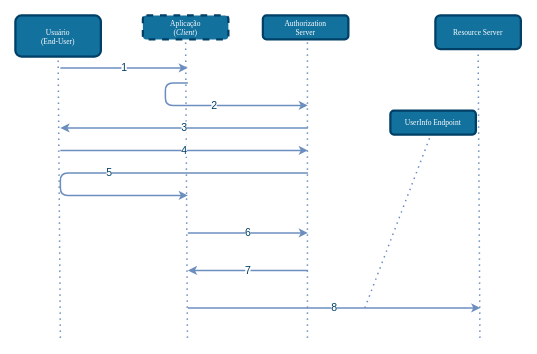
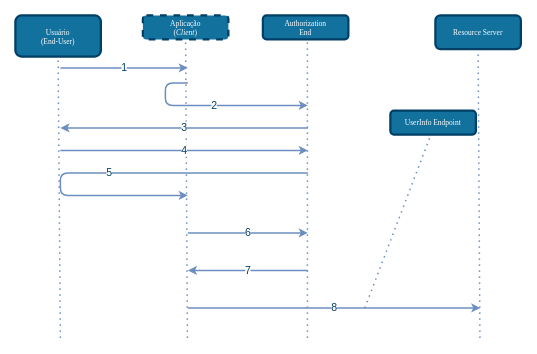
  <mxCell id="0" />
  <mxCell id="1" parent="0" />
  <mxCell id="2" value="" style="endArrow=none;dashed=1;html=1;dashPattern=1 3;strokeWidth=2;entryX=0.5;entryY=1;entryDx=0;entryDy=0;fillColor=#dae8fc;strokeColor=#6c8ebf;" parent="1" target="15" edge="1"><mxGeometry width="50" height="50" relative="1" as="geometry"><mxPoint x="80" y="450" as="sourcePoint" /><mxPoint x="80" y="60" as="targetPoint" /></mxGeometry></mxCell>
  <mxCell id="3" value="" style="endArrow=none;dashed=1;html=1;dashPattern=1 3;strokeWidth=2;entryX=0.5;entryY=1;entryDx=0;entryDy=0;fillColor=#dae8fc;strokeColor=#6c8ebf;" parent="1" edge="1" target="16"><mxGeometry width="50" height="50" relative="1" as="geometry"><mxPoint x="249.41" y="450" as="sourcePoint" /><mxPoint x="249.41" y="60" as="targetPoint" /></mxGeometry></mxCell>
  <mxCell id="4" value="" style="endArrow=none;dashed=1;html=1;dashPattern=1 3;strokeWidth=2;entryX=0.521;entryY=0.906;entryDx=0;entryDy=0;fillColor=#dae8fc;strokeColor=#6c8ebf;entryPerimeter=0;" parent="1" edge="1" target="17"><mxGeometry width="50" height="50" relative="1" as="geometry"><mxPoint x="409.41" y="450" as="sourcePoint" /><mxPoint x="409.41" y="60" as="targetPoint" /></mxGeometry></mxCell>
  <mxCell id="5" value="&lt;font style=&quot;font-size: 14px&quot;&gt;1&lt;br&gt;&lt;/font&gt;" style="endArrow=classic;html=1;strokeWidth=2;fillColor=#dae8fc;strokeColor=#6c8ebf;fontColor=#003F66;" parent="1" edge="1"><mxGeometry width="50" height="50" relative="1" as="geometry"><mxPoint x="80" y="90" as="sourcePoint" /><mxPoint x="250" y="90" as="targetPoint" /><Array as="points"><mxPoint x="120" y="90" /></Array></mxGeometry></mxCell>
  <mxCell id="6" value="&lt;font style=&quot;font-size: 14px&quot;&gt;2&lt;br&gt;&lt;/font&gt;" style="endArrow=classic;html=1;strokeWidth=2;fillColor=#dae8fc;strokeColor=#6c8ebf;fontColor=#003F66;" parent="1" edge="1"><mxGeometry width="50" height="50" relative="1" as="geometry"><mxPoint x="250" y="110" as="sourcePoint" /><mxPoint x="410" y="140" as="targetPoint" /><Array as="points"><mxPoint x="220" y="110" /><mxPoint x="220" y="140" /></Array></mxGeometry></mxCell>
  <mxCell id="7" value="&lt;font style=&quot;font-size: 14px&quot;&gt;3&lt;br&gt;&lt;/font&gt;" style="endArrow=classic;html=1;strokeWidth=2;fillColor=#dae8fc;strokeColor=#6c8ebf;fontColor=#003F66;" parent="1" edge="1"><mxGeometry width="50" height="50" relative="1" as="geometry"><mxPoint x="410" y="170" as="sourcePoint" /><mxPoint x="80" y="170" as="targetPoint" /></mxGeometry></mxCell>
  <mxCell id="8" value="&lt;font style=&quot;font-size: 14px&quot;&gt;4&lt;br&gt;&lt;/font&gt;" style="endArrow=classic;html=1;strokeWidth=2;fillColor=#dae8fc;strokeColor=#6c8ebf;fontColor=#003F66;" parent="1" edge="1"><mxGeometry width="50" height="50" relative="1" as="geometry"><mxPoint x="80" y="200" as="sourcePoint" /><mxPoint x="410" y="200" as="targetPoint" /></mxGeometry></mxCell>
  <mxCell id="9" value="&lt;font style=&quot;font-size: 14px&quot;&gt;5&lt;br&gt;&lt;/font&gt;" style="endArrow=classic;html=1;strokeWidth=2;fillColor=#dae8fc;strokeColor=#6c8ebf;fontColor=#003F66;" parent="1" edge="1"><mxGeometry width="50" height="50" relative="1" as="geometry"><mxPoint x="410" y="230" as="sourcePoint" /><mxPoint x="250" y="260" as="targetPoint" /><Array as="points"><mxPoint x="80" y="230" /><mxPoint x="80" y="260" /></Array></mxGeometry></mxCell>
  <mxCell id="10" value="&lt;font style=&quot;font-size: 14px&quot;&gt;6&lt;br&gt;&lt;/font&gt;" style="endArrow=classic;html=1;strokeWidth=2;fillColor=#dae8fc;strokeColor=#6c8ebf;fontColor=#003F66;" parent="1" edge="1"><mxGeometry width="50" height="50" relative="1" as="geometry"><mxPoint x="250" y="310" as="sourcePoint" /><mxPoint x="410" y="310" as="targetPoint" /></mxGeometry></mxCell>
  <mxCell id="11" value="&lt;span style=&quot;font-size: 14px&quot;&gt;7&lt;/span&gt;" style="endArrow=classic;html=1;strokeWidth=2;fillColor=#dae8fc;strokeColor=#6c8ebf;fontColor=#003F66;" parent="1" edge="1"><mxGeometry width="50" height="50" relative="1" as="geometry"><mxPoint x="410" y="360" as="sourcePoint" /><mxPoint x="250" y="360" as="targetPoint" /></mxGeometry></mxCell>
  <mxCell id="12" value="&lt;span style=&quot;font-size: 14px&quot;&gt;8&lt;/span&gt;" style="endArrow=classic;html=1;strokeWidth=2;fillColor=#dae8fc;strokeColor=#6c8ebf;fontColor=#003F66;" parent="1" edge="1"><mxGeometry width="50" height="50" relative="1" as="geometry"><mxPoint x="250" y="410" as="sourcePoint" /><mxPoint x="640" y="410" as="targetPoint" /></mxGeometry></mxCell>
  <mxCell id="13" value="" style="endArrow=none;dashed=1;html=1;dashPattern=1 3;strokeWidth=2;entryX=0.5;entryY=1;entryDx=0;entryDy=0;fillColor=#dae8fc;strokeColor=#6c8ebf;" parent="1" edge="1" target="19"><mxGeometry width="50" height="50" relative="1" as="geometry"><mxPoint x="639.41" y="450" as="sourcePoint" /><mxPoint x="639.41" y="60" as="targetPoint" /></mxGeometry></mxCell>
  <mxCell id="14" value="" style="endArrow=none;dashed=1;html=1;dashPattern=1 3;strokeWidth=2;fillColor=#dae8fc;strokeColor=#6c8ebf;entryX=0.491;entryY=0.844;entryDx=0;entryDy=0;entryPerimeter=0;" parent="1" edge="1" target="18"><mxGeometry width="50" height="50" relative="1" as="geometry"><mxPoint x="486" y="410" as="sourcePoint" /><mxPoint x="486" y="90" as="targetPoint" /></mxGeometry></mxCell>
  <mxCell id="15" value="Usuário&lt;br&gt;(End-User)" style="rounded=1;whiteSpace=wrap;html=1;comic=0;shadow=0;backgroundOutline=0;snapToPoint=0;fixDash=0;strokeWidth=3;fontFamily=Verdana;fontStyle=0;labelBackgroundColor=none;labelBorderColor=none;fontSize=10;fillColor=#13719E;strokeColor=#003F66;fontColor=#ffffff;" vertex="1" parent="1"><mxGeometry x="20" y="20" width="114" height="55" as="geometry" /></mxCell>
  <mxCell id="16" value="Aplicação&lt;br&gt;(&lt;i&gt;Client&lt;/i&gt;)" style="rounded=1;whiteSpace=wrap;html=1;comic=0;shadow=0;backgroundOutline=0;snapToPoint=0;fixDash=0;strokeWidth=3;fontFamily=Verdana;fontStyle=0;labelBackgroundColor=none;labelBorderColor=none;fontSize=10;fillColor=#13719E;strokeColor=#003F66;fontColor=#ffffff;dashed=1;" vertex="1" parent="1"><mxGeometry x="190" y="20" width="114" height="32" as="geometry" /></mxCell>
- <mxCell id="17" value="Authorization&lt;br&gt;Server" style="rounded=1;whiteSpace=wrap;html=1;comic=0;shadow=0;backgroundOutline=0;snapToPoint=0;fixDash=0;strokeWidth=3;fontFamily=Verdana;fontStyle=0;labelBackgroundColor=none;labelBorderColor=none;fontSize=10;fillColor=#13719E;strokeColor=#003F66;fontColor=#ffffff;" vertex="1" parent="1"><mxGeometry x="350" y="20" width="114" height="32" as="geometry" /></mxCell>
+ <mxCell id="17" value="Authorization&lt;br&gt;End" style="rounded=1;whiteSpace=wrap;html=1;comic=0;shadow=0;backgroundOutline=0;snapToPoint=0;fixDash=0;strokeWidth=3;fontFamily=Verdana;fontStyle=0;labelBackgroundColor=none;labelBorderColor=none;fontSize=10;fillColor=#13719E;strokeColor=#003F66;fontColor=#ffffff;" vertex="1" parent="1"><mxGeometry x="350" y="20" width="114" height="32" as="geometry" /></mxCell>
  <mxCell id="18" value="UserInfo Endpoint" style="rounded=1;whiteSpace=wrap;html=1;comic=0;shadow=0;backgroundOutline=0;snapToPoint=0;fixDash=0;strokeWidth=3;fontFamily=Verdana;fontStyle=0;labelBackgroundColor=none;labelBorderColor=none;fontSize=10;fillColor=#13719E;strokeColor=#003F66;fontColor=#ffffff;" vertex="1" parent="1"><mxGeometry x="520" y="147" width="114" height="32" as="geometry" /></mxCell>
  <mxCell id="19" value="Resource Server" style="rounded=1;whiteSpace=wrap;html=1;comic=0;shadow=0;backgroundOutline=0;snapToPoint=0;fixDash=0;strokeWidth=3;fontFamily=Verdana;fontStyle=0;labelBackgroundColor=none;labelBorderColor=none;fontSize=10;fillColor=#13719E;strokeColor=#003F66;fontColor=#ffffff;" vertex="1" parent="1"><mxGeometry x="580" y="20" width="114" height="45" as="geometry" /></mxCell>
